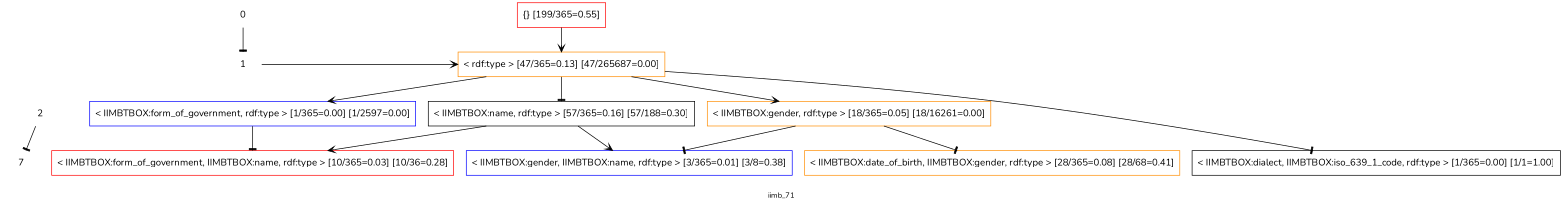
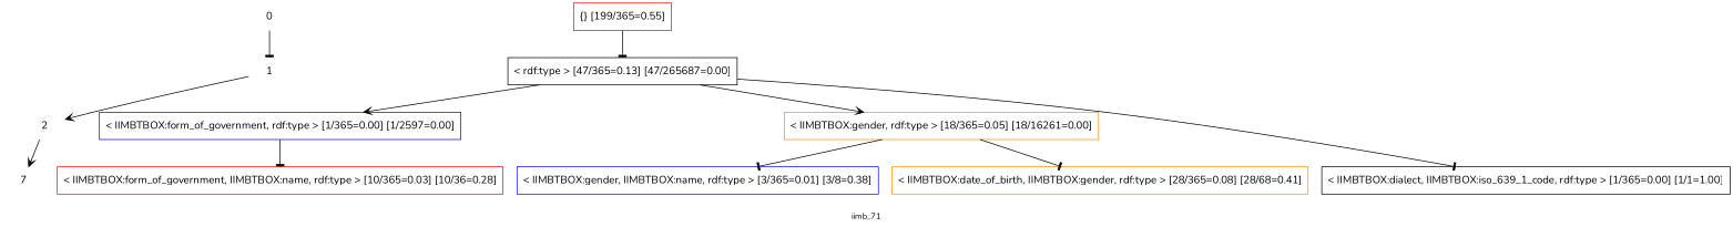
  digraph {
    fontname=Nunito
    fontsize=11.0
    label=iimb_71
    node [color=black fontname=Nunito shape=rectangle style=solid]
    edge [arrowhead=tee fontname=Nunito color=black style=solid]
    n1 [color=blue label=0 shape=plaintext style=""]
    n2 [color=red label="{} [199/365=0.55]"]
    n3 [label=1 shape=plaintext style=""]
-   n4 [color=darkorange label="< rdf:type > [47/365=0.13] [47/265687=0.00]"]
+   n4 [label="< rdf:type > [47/365=0.13] [47/265687=0.00]"]
    n5 [color=blue label=2 shape=plaintext style=""]
    n6 [color=blue label="< IIMBTBOX:form_of_government, rdf:type > [1/365=0.00] [1/2597=0.00]"]
    n7 [color=darkorange label="< IIMBTBOX:gender, rdf:type > [18/365=0.05] [18/16261=0.00]"]
-   n8 [label="< IIMBTBOX:name, rdf:type > [57/365=0.16] [57/188=0.30]"]
    n9 [label=7 shape=plaintext style=""]
    n10 [color=darkorange label="< IIMBTBOX:date_of_birth, IIMBTBOX:gender, rdf:type > [28/365=0.08] [28/68=0.41]"]
    n11 [label="< IIMBTBOX:dialect, IIMBTBOX:iso_639_1_code, rdf:type > [1/365=0.00] [1/1=1.00]"]
    n12 [color=red label="< IIMBTBOX:form_of_government, IIMBTBOX:name, rdf:type > [10/365=0.03] [10/36=0.28]"]
    n13 [color=blue label="< IIMBTBOX:gender, IIMBTBOX:name, rdf:type > [3/365=0.01] [3/8=0.38]"]
    subgraph sub_1 {
      rank=same
      n1
      n2
    }
    subgraph sub_2 {
      rank=same
      n3
      n4
    }
    subgraph sub_3 {
      rank=same
      n5
      n6
      n7
-     n8
    }
    subgraph sub_4 {
      rank=same
      n9
      n10
      n11
      n12
      n13
    }
    n1 -> n3 [color="" style=""]
-   n2 -> n4 [arrowhead=vee]
-   n3 -> n4 [arrowhead=vee color="" style=""]
+   n2 -> n4
+   n3 -> n5 [arrowhead=vee color="" style=""]
    n4 -> n6 [arrowhead=vee]
    n4 -> n7 [arrowhead=vee]
-   n4 -> n8
    n4 -> n11
-   n5 -> n9 [color="" style=""]
+   n5 -> n9 [arrowhead=vee color="" style=""]
    n6 -> n12
    n7 -> n10
    n7 -> n13
-   n8 -> n12 [arrowhead=vee]
-   n8 -> n13 [arrowhead=vee]
  }
